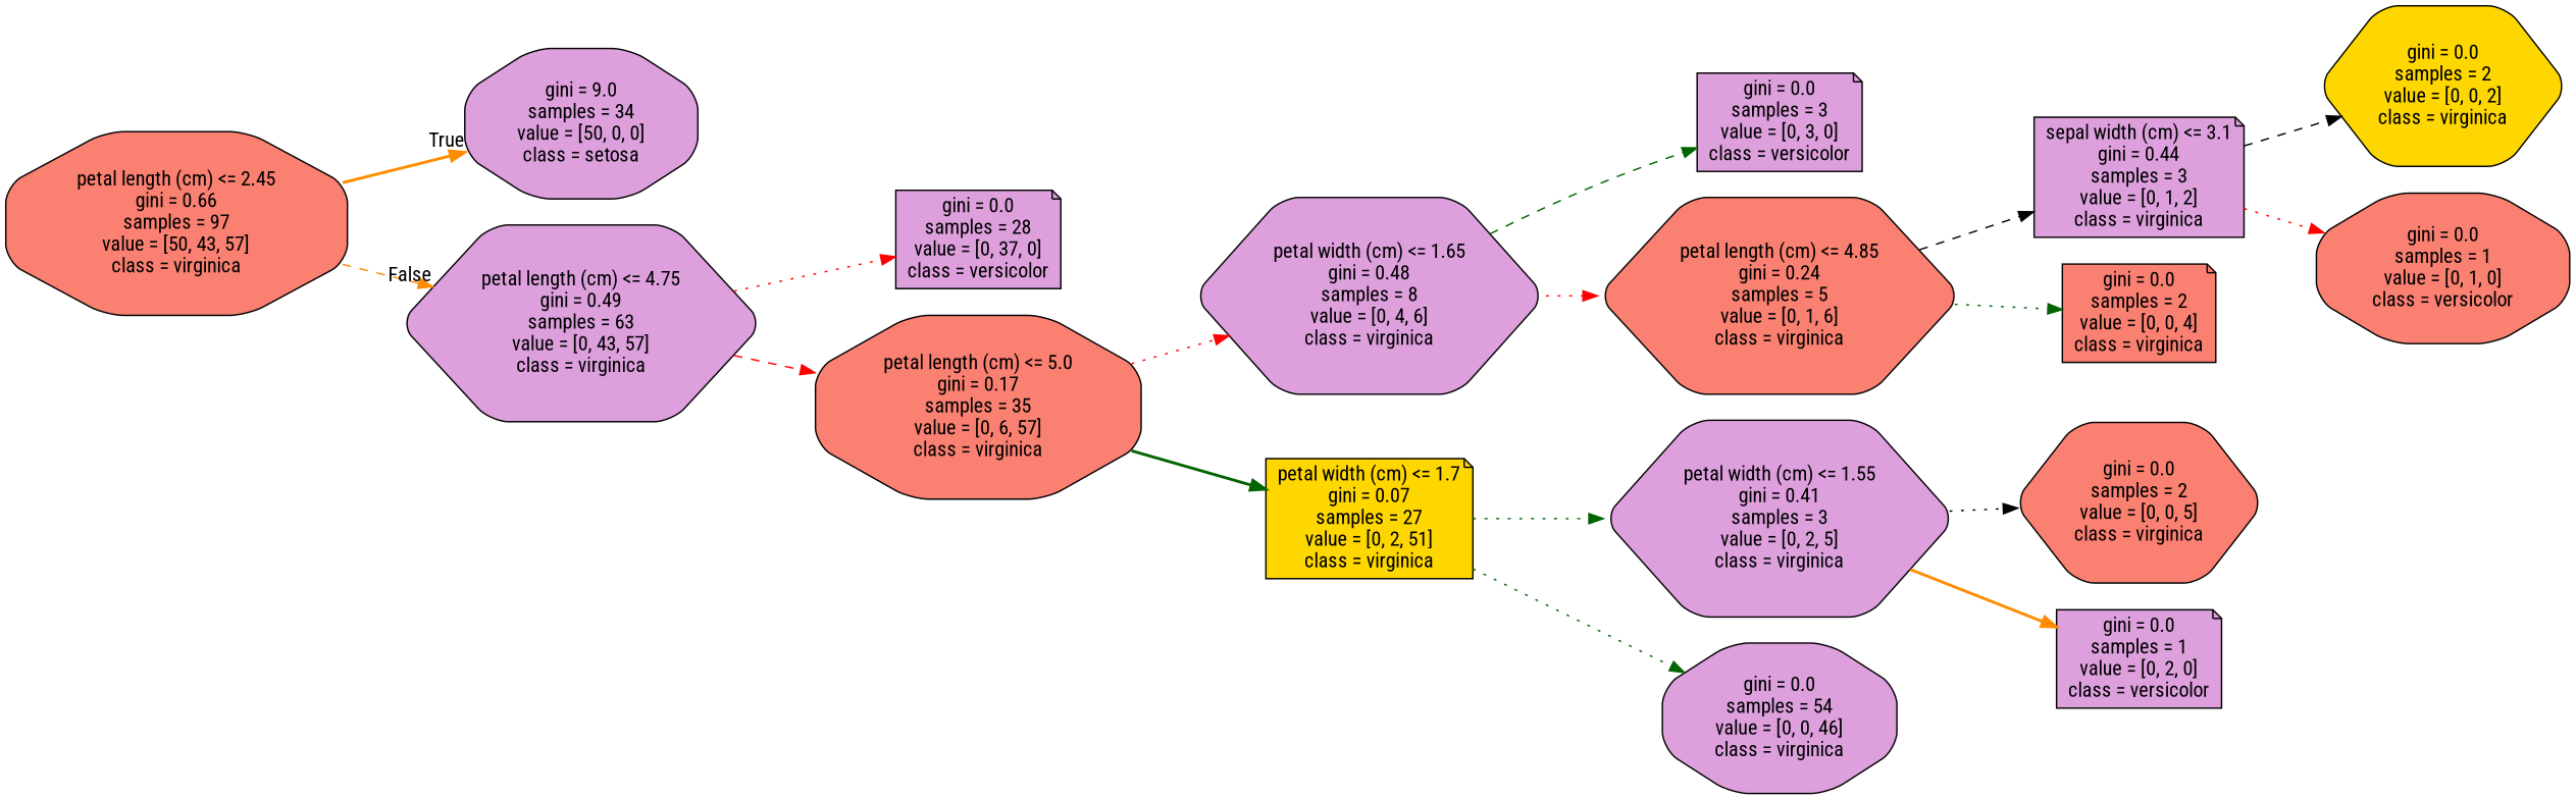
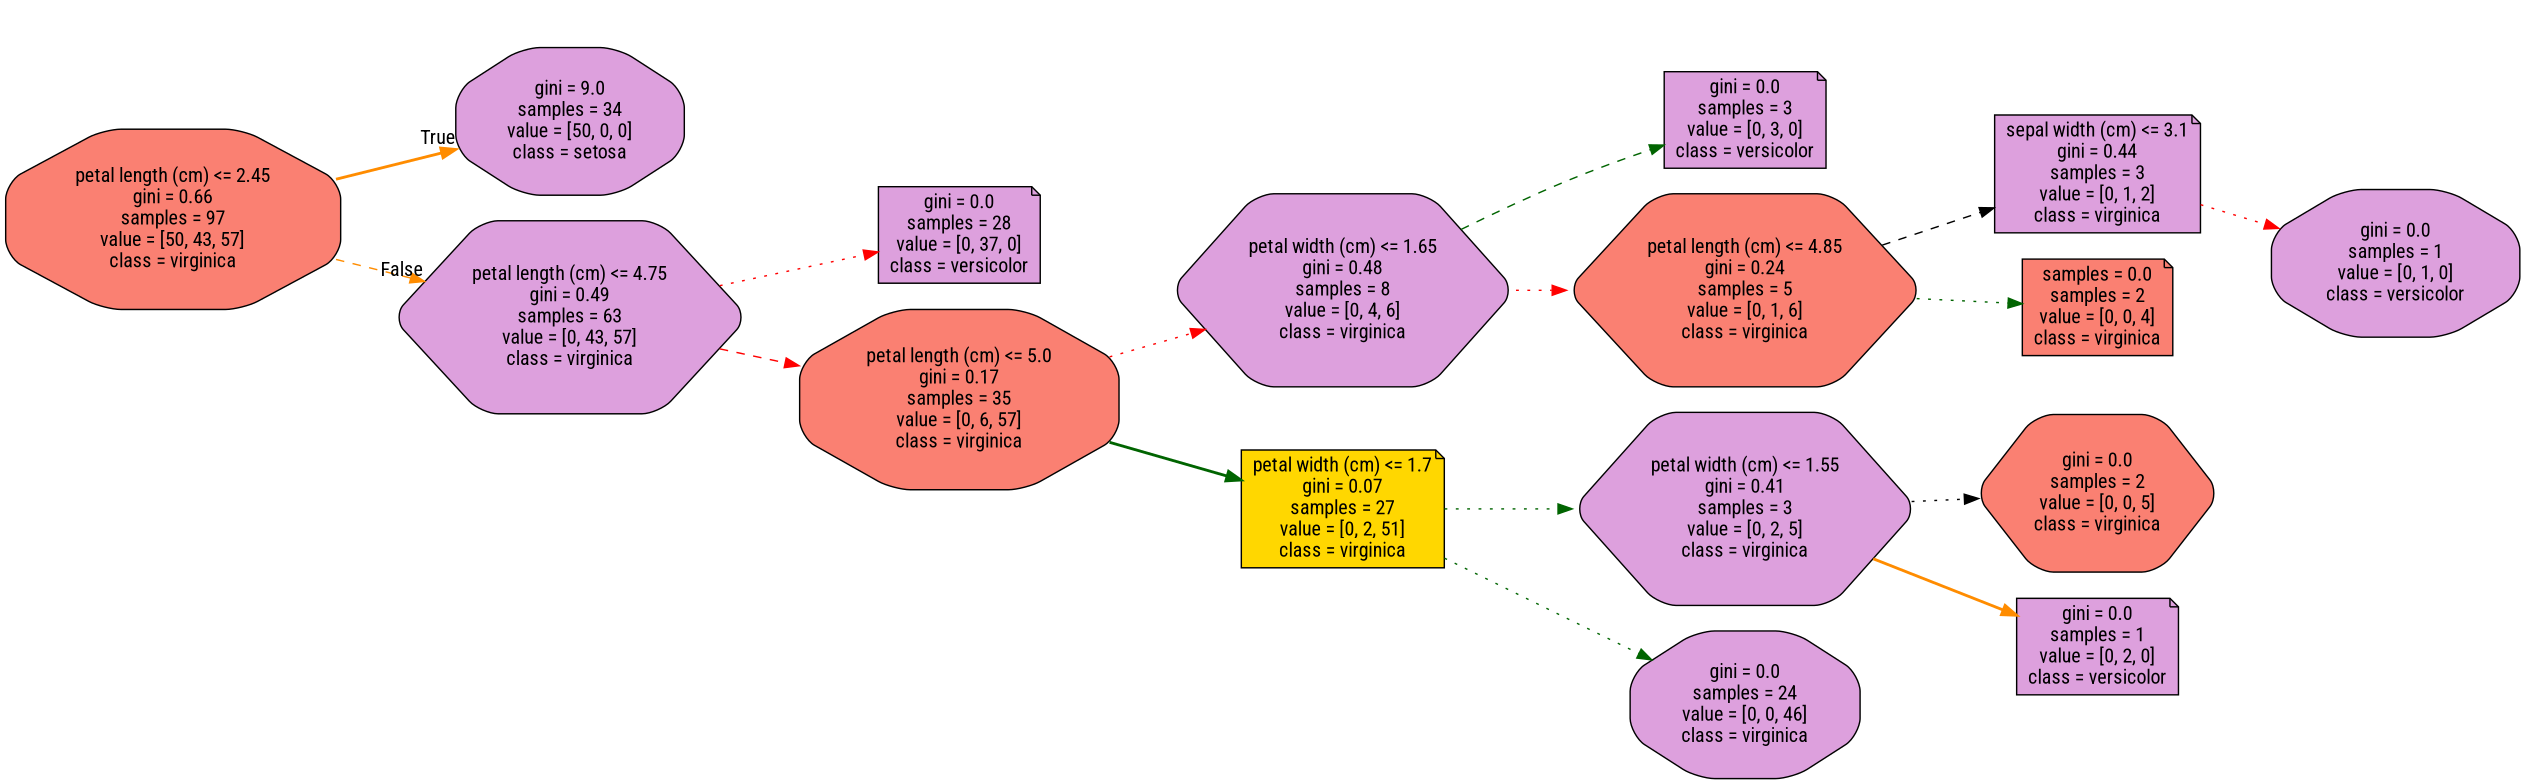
  digraph {
    fontname="Roboto Condensed"
    rankdir=LR
    node [color=black fillcolor=plum fontname="Roboto Condensed" shape=hexagon style="filled, rounded"]
    edge [color=red fontname="Roboto Condensed" style=dotted]
    n1 [fillcolor=salmon label="petal length (cm) <= 2.45\ngini = 0.66\nsamples = 97\nvalue = [50, 43, 57]\nclass = virginica" shape=octagon]
    n2 [label="gini = 9.0\nsamples = 34\nvalue = [50, 0, 0]\nclass = setosa" shape=octagon]
    n3 [label="petal length (cm) <= 4.75\ngini = 0.49\nsamples = 63\nvalue = [0, 43, 57]\nclass = virginica"]
    n4 [label="gini = 0.0\nsamples = 28\nvalue = [0, 37, 0]\nclass = versicolor" shape=note]
    n5 [fillcolor=salmon label="petal length (cm) <= 5.0\ngini = 0.17\nsamples = 35\nvalue = [0, 6, 57]\nclass = virginica" shape=octagon]
    n6 [label="petal width (cm) <= 1.65\ngini = 0.48\nsamples = 8\nvalue = [0, 4, 6]\nclass = virginica"]
    n7 [fillcolor=gold label="petal width (cm) <= 1.7\ngini = 0.07\nsamples = 27\nvalue = [0, 2, 51]\nclass = virginica" shape=note]
    n8 [label="gini = 0.0\nsamples = 3\nvalue = [0, 3, 0]\nclass = versicolor" shape=note]
    n9 [fillcolor=salmon label="petal length (cm) <= 4.85\ngini = 0.24\nsamples = 5\nvalue = [0, 1, 6]\nclass = virginica"]
    n10 [label="petal width (cm) <= 1.55\ngini = 0.41\nsamples = 3\nvalue = [0, 2, 5]\nclass = virginica"]
-   n11 [label="gini = 0.0\nsamples = 54\nvalue = [0, 0, 46]\nclass = virginica" shape=octagon]
+   n11 [label="gini = 0.0\nsamples = 24\nvalue = [0, 0, 46]\nclass = virginica" shape=octagon]
    n12 [label="sepal width (cm) <= 3.1\ngini = 0.44\nsamples = 3\nvalue = [0, 1, 2]\nclass = virginica" shape=note]
-   n13 [fillcolor=salmon label="gini = 0.0\nsamples = 2\nvalue = [0, 0, 4]\nclass = virginica" shape=note]
-   n14 [fillcolor=gold label="gini = 0.0\nsamples = 2\nvalue = [0, 0, 2]\nclass = virginica"]
-   n15 [fillcolor=salmon label="gini = 0.0\nsamples = 1\nvalue = [0, 1, 0]\nclass = versicolor" shape=octagon]
+   n13 [fillcolor=salmon label="samples = 0.0\nsamples = 2\nvalue = [0, 0, 4]\nclass = virginica" shape=note]
+   n15 [label="gini = 0.0\nsamples = 1\nvalue = [0, 1, 0]\nclass = versicolor" shape=octagon]
    n16 [fillcolor=salmon label="gini = 0.0\nsamples = 2\nvalue = [0, 0, 5]\nclass = virginica"]
    n17 [label="gini = 0.0\nsamples = 1\nvalue = [0, 2, 0]\nclass = versicolor" shape=note]
    n1 -> n2 [color=darkorange headlabel=True labelangle=45 labeldistance=2.5 style=bold]
    n1 -> n3 [color=darkorange headlabel=False labelangle=-45 labeldistance=2.5 style=dashed]
    n3 -> n4
    n3 -> n5 [style=dashed]
    n5 -> n6
    n5 -> n7 [color=darkgreen style=bold]
    n6 -> n8 [color=darkgreen style=dashed]
    n6 -> n9
    n7 -> n10 [color=darkgreen]
    n7 -> n11 [color=darkgreen]
    n9 -> n12 [color=black style=dashed]
    n9 -> n13 [color=darkgreen]
    n10 -> n16 [color=black]
    n10 -> n17 [color=darkorange style=bold]
-   n12 -> n14 [color=black style=dashed]
    n12 -> n15
  }
